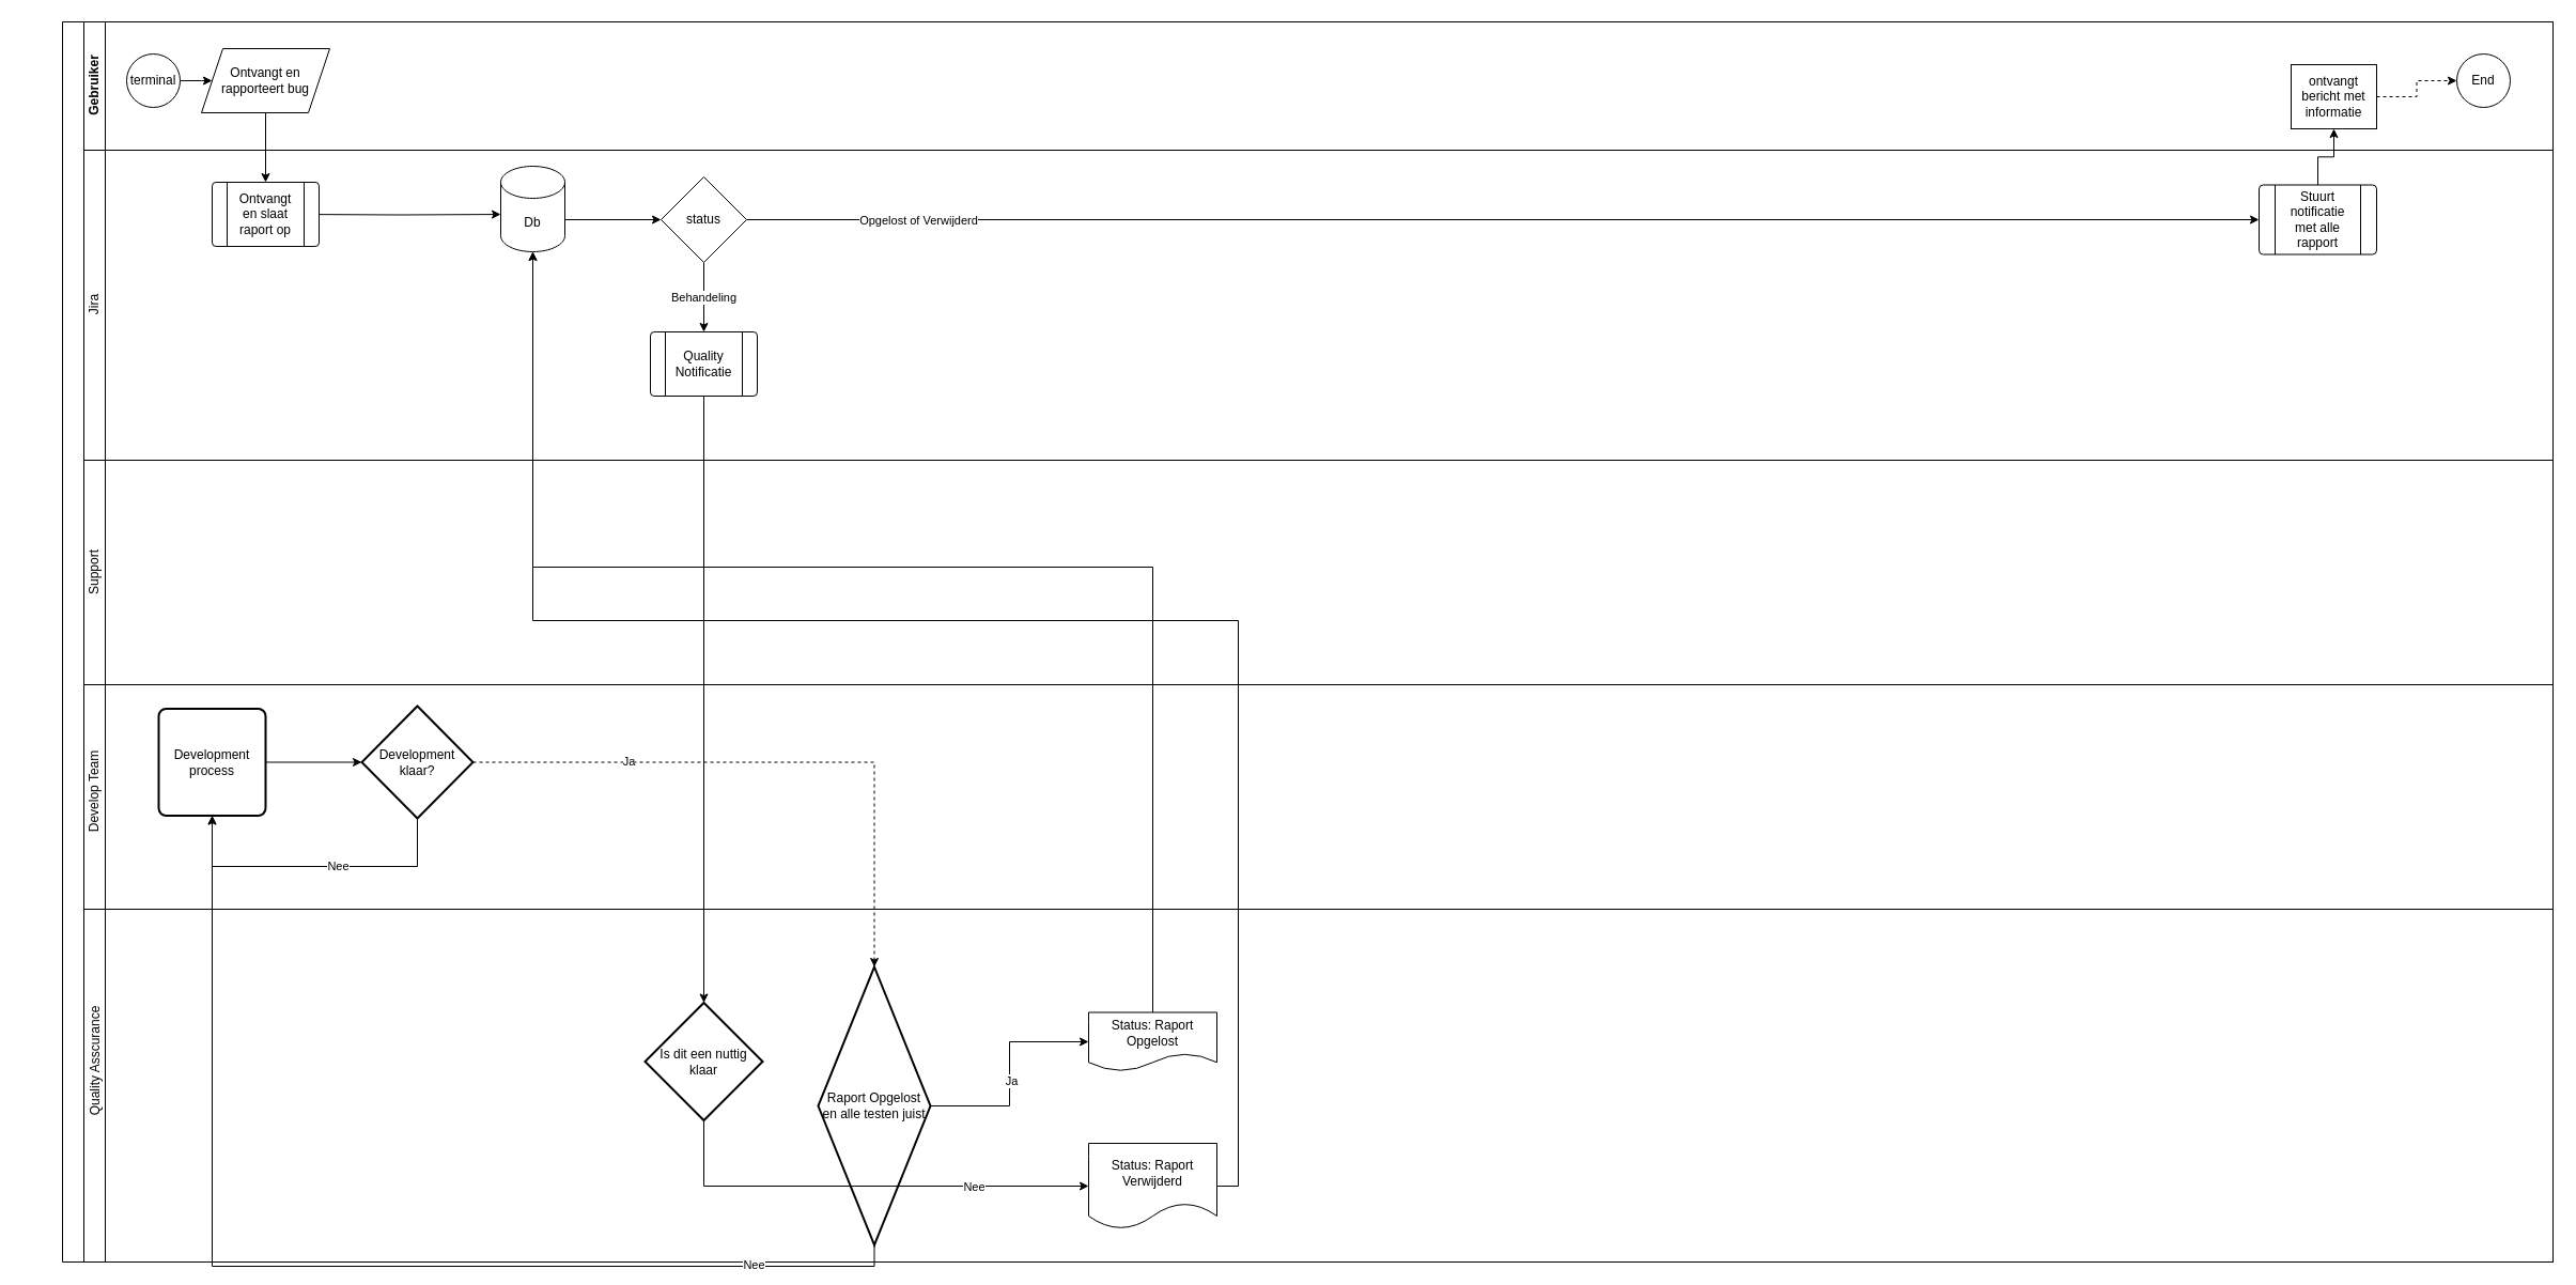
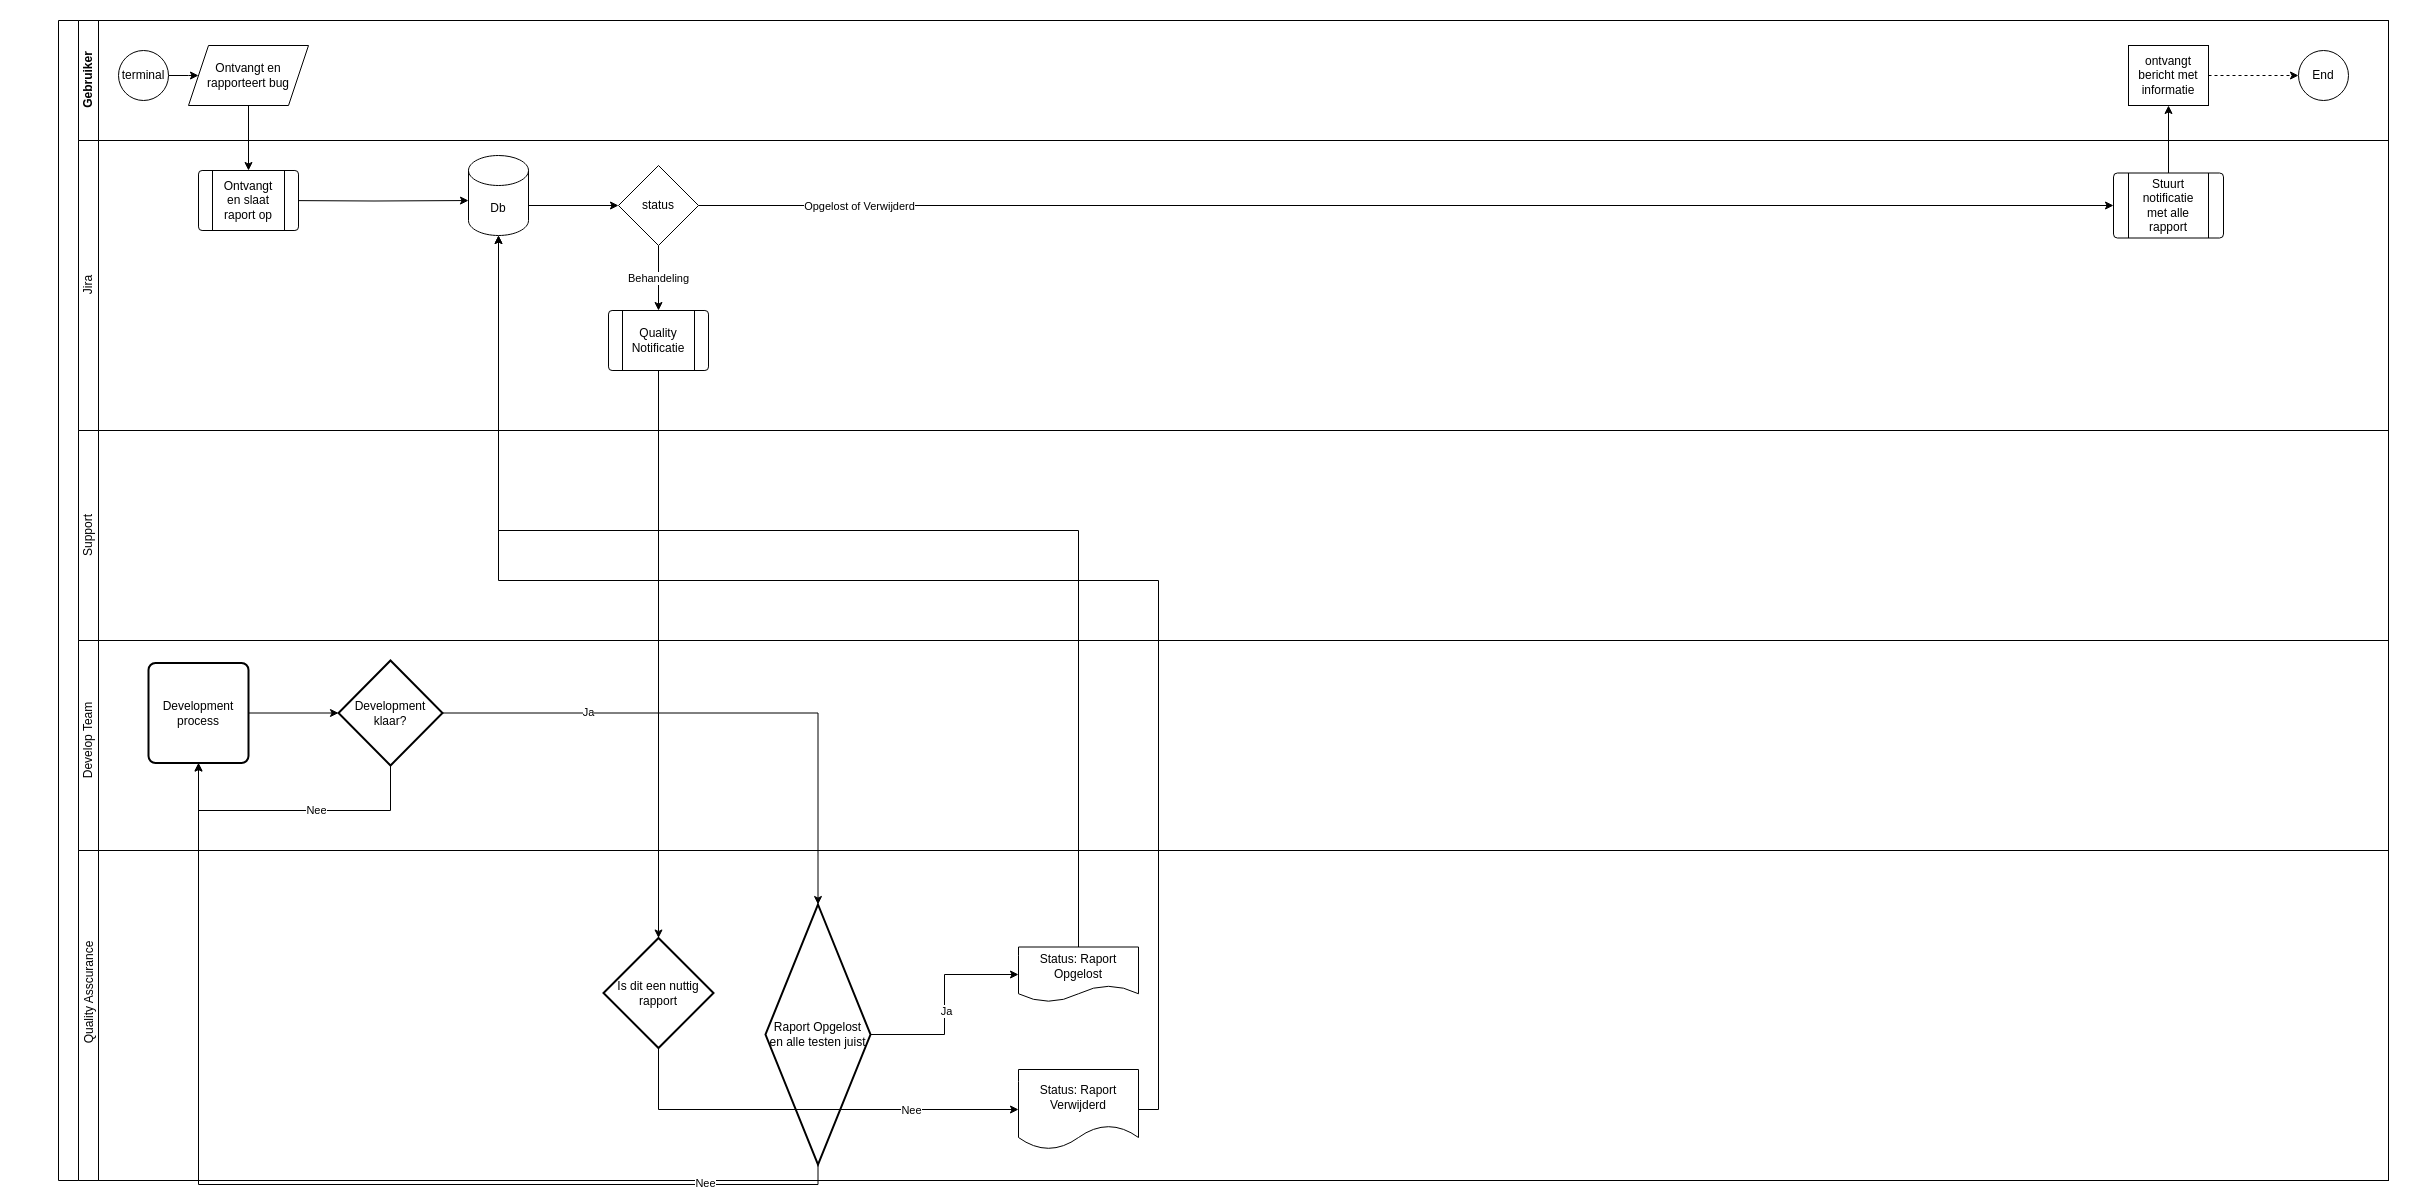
  <mxCell id="0" />
  <mxCell id="1" parent="0" />
  <mxCell id="2" value="" style="swimlane;html=1;childLayout=stackLayout;resizeParent=1;resizeParentMax=0;horizontal=0;startSize=20;horizontalStack=0;" parent="1" vertex="1"><mxGeometry x="58" y="20" width="2330" height="1160" as="geometry" /></mxCell>
  <mxCell id="3" style="edgeStyle=orthogonalEdgeStyle;rounded=0;orthogonalLoop=1;jettySize=auto;html=1;exitX=0.5;exitY=0;exitDx=0;exitDy=0;entryX=0.5;entryY=1;entryDx=0;entryDy=0;" edge="1" parent="2" source="17" target="8"><mxGeometry relative="1" as="geometry" /></mxCell>
  <mxCell id="4" value="&lt;div&gt;Gebruiker&lt;/div&gt;" style="swimlane;html=1;startSize=20;horizontal=0;" parent="2" vertex="1"><mxGeometry x="20" width="2310" height="120" as="geometry" /></mxCell>
  <mxCell id="5" value="" style="edgeStyle=orthogonalEdgeStyle;rounded=0;orthogonalLoop=1;jettySize=auto;html=1;" parent="4" source="6" edge="1"><mxGeometry relative="1" as="geometry"><mxPoint x="120" y="55" as="targetPoint" /></mxGeometry></mxCell>
  <mxCell id="6" value="terminal" style="ellipse;whiteSpace=wrap;html=1;" parent="4" vertex="1"><mxGeometry x="40" y="30" width="50" height="50" as="geometry" /></mxCell>
  <mxCell id="7" style="edgeStyle=orthogonalEdgeStyle;rounded=0;orthogonalLoop=1;jettySize=auto;html=1;dashed=1;" edge="1" parent="4" source="8" target="9"><mxGeometry relative="1" as="geometry" /></mxCell>
- <mxCell id="8" value="ontvangt bericht met informatie" style="rounded=0;whiteSpace=wrap;html=1;fontFamily=Helvetica;fontSize=12;fontColor=#000000;align=center;" vertex="1" parent="4"><mxGeometry x="2065" y="40" width="80" height="60" as="geometry" /></mxCell>
+ <mxCell id="8" value="ontvangt bericht met informatie" style="rounded=0;whiteSpace=wrap;html=1;fontFamily=Helvetica;fontSize=12;fontColor=#000000;align=center;" vertex="1" parent="4"><mxGeometry x="2050" y="25" width="80" height="60" as="geometry" /></mxCell>
  <mxCell id="9" value="End" style="ellipse;whiteSpace=wrap;html=1;aspect=fixed;" vertex="1" parent="4"><mxGeometry x="2220" y="30" width="50" height="50" as="geometry" /></mxCell>
  <mxCell id="10" value="&lt;div&gt;Ontvangt en &lt;br&gt;&lt;/div&gt;&lt;div&gt;rapporteert bug&lt;/div&gt;" style="shape=parallelogram;perimeter=parallelogramPerimeter;whiteSpace=wrap;html=1;fixedSize=1;" vertex="1" parent="4"><mxGeometry x="110" y="25" width="120" height="60" as="geometry" /></mxCell>
  <mxCell id="11" value="Jira" style="swimlane;html=1;startSize=20;horizontal=0;fontStyle=0" parent="2" vertex="1"><mxGeometry x="20" y="120" width="2310" height="290" as="geometry" /></mxCell>
  <mxCell id="12" value="" style="edgeStyle=orthogonalEdgeStyle;rounded=0;orthogonalLoop=1;jettySize=auto;html=1;endArrow=classic;endFill=1;entryX=0;entryY=0.563;entryDx=0;entryDy=0;entryPerimeter=0;" parent="11" target="16" edge="1"><mxGeometry relative="1" as="geometry"><mxPoint x="200" y="60" as="sourcePoint" /><mxPoint x="260" y="60" as="targetPoint" /></mxGeometry></mxCell>
  <mxCell id="13" value="&lt;div style=&quot;line-height: 1.2;&quot; align=&quot;center&quot;&gt;&lt;br&gt;&lt;/div&gt;" style="verticalLabelPosition=bottom;verticalAlign=top;html=1;shape=process;whiteSpace=wrap;rounded=1;size=0.14;arcSize=6;" vertex="1" parent="11"><mxGeometry x="120" y="30" width="100" height="60" as="geometry" /></mxCell>
  <mxCell id="14" value="Ontvangt en slaat raport op" style="text;html=1;strokeColor=none;fillColor=none;align=center;verticalAlign=middle;whiteSpace=wrap;rounded=0;" vertex="1" parent="11"><mxGeometry x="140" y="45" width="60" height="30" as="geometry" /></mxCell>
  <mxCell id="15" style="edgeStyle=orthogonalEdgeStyle;rounded=0;orthogonalLoop=1;jettySize=auto;html=1;exitX=1;exitY=0;exitDx=0;exitDy=52.5;exitPerimeter=0;entryX=0;entryY=0.5;entryDx=0;entryDy=0;" edge="1" parent="11" source="16" target="24"><mxGeometry relative="1" as="geometry"><Array as="points"><mxPoint x="450" y="65" /></Array></mxGeometry></mxCell>
  <mxCell id="16" value="Db" style="shape=cylinder3;whiteSpace=wrap;html=1;boundedLbl=1;backgroundOutline=1;size=15;" vertex="1" parent="11"><mxGeometry x="390" y="15" width="60" height="80" as="geometry" /></mxCell>
  <mxCell id="17" value="" style="verticalLabelPosition=bottom;verticalAlign=top;html=1;shape=process;whiteSpace=wrap;rounded=1;size=0.14;arcSize=6;" vertex="1" parent="11"><mxGeometry x="2035" y="32.5" width="110" height="65" as="geometry" /></mxCell>
  <mxCell id="18" value="Stuurt notificatie met alle rapport" style="text;html=1;strokeColor=none;fillColor=none;align=center;verticalAlign=middle;whiteSpace=wrap;rounded=0;" vertex="1" parent="11"><mxGeometry x="2060" y="50" width="60" height="30" as="geometry" /></mxCell>
  <mxCell id="19" value="" style="verticalLabelPosition=bottom;verticalAlign=top;html=1;shape=process;whiteSpace=wrap;rounded=1;size=0.14;arcSize=6;" vertex="1" parent="11"><mxGeometry x="530" y="170" width="100" height="60" as="geometry" /></mxCell>
  <mxCell id="20" value="Quality Notificatie" style="text;html=1;strokeColor=none;fillColor=none;align=center;verticalAlign=middle;whiteSpace=wrap;rounded=0;" vertex="1" parent="11"><mxGeometry x="550" y="185" width="60" height="30" as="geometry" /></mxCell>
  <mxCell id="21" value="Behandeling" style="edgeStyle=orthogonalEdgeStyle;rounded=0;orthogonalLoop=1;jettySize=auto;html=1;exitX=0.5;exitY=1;exitDx=0;exitDy=0;entryX=0.5;entryY=0;entryDx=0;entryDy=0;" edge="1" parent="11" source="24" target="19"><mxGeometry relative="1" as="geometry" /></mxCell>
  <mxCell id="22" style="edgeStyle=orthogonalEdgeStyle;rounded=0;orthogonalLoop=1;jettySize=auto;html=1;exitX=1;exitY=0.5;exitDx=0;exitDy=0;entryX=0;entryY=0.5;entryDx=0;entryDy=0;" edge="1" parent="11" source="24" target="17"><mxGeometry relative="1" as="geometry" /></mxCell>
  <mxCell id="23" value="Opgelost of Verwijderd" style="edgeLabel;html=1;align=center;verticalAlign=middle;resizable=0;points=[];" vertex="1" connectable="0" parent="22"><mxGeometry x="-0.766" y="-2" relative="1" as="geometry"><mxPoint x="-6" y="-2" as="offset" /></mxGeometry></mxCell>
  <mxCell id="24" value="status" style="rhombus;whiteSpace=wrap;html=1;" vertex="1" parent="11"><mxGeometry x="540" y="25" width="80" height="80" as="geometry" /></mxCell>
  <mxCell id="25" value="" style="swimlane;html=1;startSize=20;horizontal=0;" parent="2" vertex="1"><mxGeometry x="20" y="410" width="2310" height="750" as="geometry" /></mxCell>
  <mxCell id="26" value="" style="swimlane;html=1;startSize=20;horizontal=0;" vertex="1" parent="25"><mxGeometry y="210" width="2310" height="540" as="geometry" /></mxCell>
  <mxCell id="27" style="edgeStyle=orthogonalEdgeStyle;rounded=0;orthogonalLoop=1;jettySize=auto;html=1;exitX=1;exitY=0.5;exitDx=0;exitDy=0;entryX=0;entryY=0.5;entryDx=0;entryDy=0;entryPerimeter=0;" edge="1" parent="26" source="28" target="33"><mxGeometry relative="1" as="geometry" /></mxCell>
  <mxCell id="28" value="Development process" style="rounded=1;whiteSpace=wrap;html=1;absoluteArcSize=1;arcSize=14;strokeWidth=2;" vertex="1" parent="26"><mxGeometry x="70" y="22.5" width="100" height="100" as="geometry" /></mxCell>
- <mxCell id="29" style="edgeStyle=orthogonalEdgeStyle;rounded=0;orthogonalLoop=1;jettySize=auto;html=1;exitX=1;exitY=0.5;exitDx=0;exitDy=0;exitPerimeter=0;entryX=0.5;entryY=0;entryDx=0;entryDy=0;entryPerimeter=0;dashed=1;" edge="1" parent="26" source="33" target="37"><mxGeometry relative="1" as="geometry" /></mxCell>
+ <mxCell id="29" style="edgeStyle=orthogonalEdgeStyle;rounded=0;orthogonalLoop=1;jettySize=auto;html=1;exitX=1;exitY=0.5;exitDx=0;exitDy=0;exitPerimeter=0;entryX=0.5;entryY=0;entryDx=0;entryDy=0;entryPerimeter=0;" edge="1" parent="26" source="33" target="37"><mxGeometry relative="1" as="geometry" /></mxCell>
  <mxCell id="30" value="Ja" style="edgeLabel;html=1;align=center;verticalAlign=middle;resizable=0;points=[];" vertex="1" connectable="0" parent="29"><mxGeometry x="-0.489" y="-4" relative="1" as="geometry"><mxPoint y="-5" as="offset" /></mxGeometry></mxCell>
  <mxCell id="31" style="edgeStyle=orthogonalEdgeStyle;rounded=0;orthogonalLoop=1;jettySize=auto;html=1;exitX=0.5;exitY=1;exitDx=0;exitDy=0;exitPerimeter=0;entryX=0.5;entryY=1;entryDx=0;entryDy=0;" edge="1" parent="26" source="33" target="28"><mxGeometry relative="1" as="geometry"><Array as="points"><mxPoint x="312" y="170" /><mxPoint x="120" y="170" /></Array></mxGeometry></mxCell>
  <mxCell id="32" value="Nee" style="edgeLabel;html=1;align=center;verticalAlign=middle;resizable=0;points=[];" vertex="1" connectable="0" parent="31"><mxGeometry x="-0.156" y="-1" relative="1" as="geometry"><mxPoint as="offset" /></mxGeometry></mxCell>
  <mxCell id="33" value="Development klaar?" style="strokeWidth=2;html=1;shape=mxgraph.flowchart.decision;whiteSpace=wrap;" vertex="1" parent="26"><mxGeometry x="260" y="20" width="104" height="105" as="geometry" /></mxCell>
  <mxCell id="34" value="" style="swimlane;html=1;startSize=20;horizontal=0;" vertex="1" parent="26"><mxGeometry y="210" width="2310" height="330" as="geometry" /></mxCell>
  <mxCell id="35" style="edgeStyle=orthogonalEdgeStyle;rounded=0;orthogonalLoop=1;jettySize=auto;html=1;exitX=1;exitY=0.5;exitDx=0;exitDy=0;exitPerimeter=0;" edge="1" parent="34" source="37" target="38"><mxGeometry relative="1" as="geometry" /></mxCell>
  <mxCell id="36" value="Ja" style="edgeLabel;html=1;align=center;verticalAlign=middle;resizable=0;points=[];" vertex="1" connectable="0" parent="35"><mxGeometry x="-0.055" y="-1" relative="1" as="geometry"><mxPoint as="offset" /></mxGeometry></mxCell>
  <mxCell id="37" value="Raport Opgelost en alle testen juist" style="strokeWidth=2;html=1;shape=mxgraph.flowchart.decision;whiteSpace=wrap;" vertex="1" parent="34"><mxGeometry x="687" y="54" width="105" height="260" as="geometry" /></mxCell>
  <mxCell id="38" value="&lt;div&gt;Status: Raport&lt;br&gt;&lt;/div&gt;&lt;div&gt;Opgelost&lt;br&gt;&lt;/div&gt;" style="shape=document;whiteSpace=wrap;html=1;boundedLbl=1;" vertex="1" parent="34"><mxGeometry x="940" y="96.5" width="120" height="55" as="geometry" /></mxCell>
  <mxCell id="39" value="Quality Asscurance" style="text;html=1;strokeColor=none;fillColor=none;align=center;verticalAlign=middle;whiteSpace=wrap;rounded=0;rotation=-90;" vertex="1" parent="34"><mxGeometry x="-57.5" y="127.5" width="135" height="30" as="geometry" /></mxCell>
  <mxCell id="40" style="edgeStyle=orthogonalEdgeStyle;rounded=0;orthogonalLoop=1;jettySize=auto;html=1;exitX=0.5;exitY=1;exitDx=0;exitDy=0;exitPerimeter=0;entryX=0;entryY=0.5;entryDx=0;entryDy=0;" edge="1" parent="34" source="42" target="43"><mxGeometry relative="1" as="geometry"><Array as="points"><mxPoint x="580" y="259" /></Array></mxGeometry></mxCell>
  <mxCell id="41" value="Nee" style="edgeLabel;html=1;align=center;verticalAlign=middle;resizable=0;points=[];" vertex="1" connectable="0" parent="40"><mxGeometry x="0.492" y="-1" relative="1" as="geometry"><mxPoint y="-1" as="offset" /></mxGeometry></mxCell>
- <mxCell id="42" value="Is dit een nuttig klaar" style="strokeWidth=2;html=1;shape=mxgraph.flowchart.decision;whiteSpace=wrap;" vertex="1" parent="34"><mxGeometry x="525" y="87.5" width="110" height="110" as="geometry" /></mxCell>
+ <mxCell id="42" value="Is dit een nuttig rapport" style="strokeWidth=2;html=1;shape=mxgraph.flowchart.decision;whiteSpace=wrap;" vertex="1" parent="34"><mxGeometry x="525" y="87.5" width="110" height="110" as="geometry" /></mxCell>
  <mxCell id="43" value="&lt;div&gt;&lt;br&gt;&lt;/div&gt;&lt;div&gt;Status: Raport Verwijderd&lt;br&gt;&lt;/div&gt;&lt;div&gt;&lt;br&gt;&lt;/div&gt;" style="shape=document;whiteSpace=wrap;html=1;boundedLbl=1;" vertex="1" parent="34"><mxGeometry x="940" y="219" width="120" height="80" as="geometry" /></mxCell>
  <mxCell id="44" value="Develop Team" style="text;html=1;strokeColor=none;fillColor=none;align=center;verticalAlign=middle;whiteSpace=wrap;rounded=0;rotation=-90;" vertex="1" parent="26"><mxGeometry x="-35" y="85" width="90" height="30" as="geometry" /></mxCell>
  <mxCell id="45" style="edgeStyle=orthogonalEdgeStyle;rounded=0;orthogonalLoop=1;jettySize=auto;html=1;exitX=0.5;exitY=1;exitDx=0;exitDy=0;exitPerimeter=0;entryX=0.5;entryY=1;entryDx=0;entryDy=0;" edge="1" parent="26" source="37" target="28"><mxGeometry relative="1" as="geometry" /></mxCell>
  <mxCell id="46" value="Nee" style="edgeLabel;html=1;align=center;verticalAlign=middle;resizable=0;points=[];" vertex="1" connectable="0" parent="45"><mxGeometry x="-0.748" y="-2" relative="1" as="geometry"><mxPoint x="1" as="offset" /></mxGeometry></mxCell>
  <mxCell id="47" value="&lt;div&gt;Support&lt;/div&gt;" style="text;html=1;strokeColor=none;fillColor=none;align=center;verticalAlign=middle;whiteSpace=wrap;rounded=0;rotation=-90;" vertex="1" parent="25"><mxGeometry x="-20" y="90" width="60" height="30" as="geometry" /></mxCell>
  <mxCell id="48" style="edgeStyle=orthogonalEdgeStyle;rounded=0;orthogonalLoop=1;jettySize=auto;html=1;exitX=0.5;exitY=1;exitDx=0;exitDy=0;entryX=0.5;entryY=0;entryDx=0;entryDy=0;entryPerimeter=0;" edge="1" parent="2" source="19" target="42"><mxGeometry relative="1" as="geometry"><mxPoint x="840" y="330" as="sourcePoint" /><mxPoint x="840" y="460" as="targetPoint" /></mxGeometry></mxCell>
  <mxCell id="49" style="edgeStyle=orthogonalEdgeStyle;rounded=0;orthogonalLoop=1;jettySize=auto;html=1;exitX=0.5;exitY=1;exitDx=0;exitDy=0;entryX=0.5;entryY=0;entryDx=0;entryDy=0;" edge="1" parent="2" source="10" target="13"><mxGeometry relative="1" as="geometry" /></mxCell>
  <mxCell id="50" style="edgeStyle=orthogonalEdgeStyle;rounded=0;orthogonalLoop=1;jettySize=auto;html=1;entryX=0.5;entryY=1;entryDx=0;entryDy=0;entryPerimeter=0;" edge="1" parent="2" source="38" target="16"><mxGeometry relative="1" as="geometry"><Array as="points"><mxPoint x="1020" y="510" /><mxPoint x="440" y="510" /></Array></mxGeometry></mxCell>
  <mxCell id="51" style="edgeStyle=orthogonalEdgeStyle;rounded=0;orthogonalLoop=1;jettySize=auto;html=1;exitX=1;exitY=0.5;exitDx=0;exitDy=0;entryX=0.5;entryY=1;entryDx=0;entryDy=0;entryPerimeter=0;" edge="1" parent="2" source="43" target="16"><mxGeometry relative="1" as="geometry"><Array as="points"><mxPoint x="1100" y="1089" /><mxPoint x="1100" y="560" /><mxPoint x="440" y="560" /></Array></mxGeometry></mxCell>
